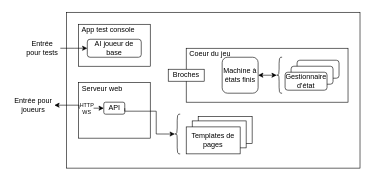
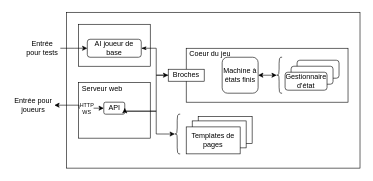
  <mxCell id="0" />
  <mxCell id="1" parent="0" />
  <mxCell id="2" value="" style="rounded=0;whiteSpace=wrap;html=1;" parent="1" vertex="1"><mxGeometry x="110" y="20" width="490" height="260" as="geometry" /></mxCell>
  <mxCell id="3" value="" style="rounded=0;whiteSpace=wrap;html=1;" parent="1" vertex="1"><mxGeometry x="310" y="80" width="270" height="90" as="geometry" /></mxCell>
  <mxCell id="4" value="Coeur du jeu" style="text;html=1;align=center;verticalAlign=middle;whiteSpace=wrap;rounded=0;" parent="1" vertex="1"><mxGeometry x="310" y="80" width="80" height="20" as="geometry" /></mxCell>
  <mxCell id="5" value="Broches" style="rounded=0;whiteSpace=wrap;html=1;" parent="1" vertex="1"><mxGeometry x="280" y="115" width="60" height="20" as="geometry" /></mxCell>
  <mxCell id="6" value="Machine à états finis" style="rounded=1;whiteSpace=wrap;html=1;" parent="1" vertex="1"><mxGeometry x="370" y="95" width="60" height="60" as="geometry" /></mxCell>
  <mxCell id="7" value="" style="rounded=1;whiteSpace=wrap;html=1;" parent="1" vertex="1"><mxGeometry x="495" y="100" width="70" height="30" as="geometry" /></mxCell>
  <mxCell id="8" value="" style="rounded=1;whiteSpace=wrap;html=1;" parent="1" vertex="1"><mxGeometry x="485" y="110" width="70" height="30" as="geometry" /></mxCell>
  <mxCell id="9" value="Gestionnaire&lt;div&gt;d'état&lt;/div&gt;" style="rounded=1;whiteSpace=wrap;html=1;" parent="1" vertex="1"><mxGeometry x="475" y="120" width="70" height="30" as="geometry" /></mxCell>
  <mxCell id="10" value="" style="shape=curlyBracket;whiteSpace=wrap;html=1;rounded=1;labelPosition=left;verticalLabelPosition=middle;align=right;verticalAlign=middle;" parent="1" vertex="1"><mxGeometry x="460" y="95" width="10" height="60" as="geometry" /></mxCell>
  <mxCell id="11" style="edgeStyle=orthogonalEdgeStyle;rounded=0;orthogonalLoop=1;jettySize=auto;html=1;exitX=1;exitY=0.5;exitDx=0;exitDy=0;entryX=0.1;entryY=0.5;entryDx=0;entryDy=0;entryPerimeter=0;startArrow=classic;startFill=1;" parent="1" source="6" target="10" edge="1"><mxGeometry relative="1" as="geometry" /></mxCell>
  <mxCell id="12" value="" style="rounded=0;whiteSpace=wrap;html=1;" parent="1" vertex="1"><mxGeometry x="130" y="40" width="120" height="70" as="geometry" /></mxCell>
- <mxCell id="13" value="App test console" style="text;html=1;align=center;verticalAlign=middle;whiteSpace=wrap;rounded=0;" parent="1" vertex="1"><mxGeometry x="130" y="40" width="100" height="20" as="geometry" /></mxCell>
+ <mxCell id="14" style="edgeStyle=orthogonalEdgeStyle;rounded=0;orthogonalLoop=1;jettySize=auto;html=1;exitX=1;exitY=0.5;exitDx=0;exitDy=0;entryX=0;entryY=0.5;entryDx=0;entryDy=0;startArrow=classicThin;startFill=1;" parent="1" source="16" target="5" edge="1"><mxGeometry relative="1" as="geometry"><Array as="points"><mxPoint x="260" y="80" /><mxPoint x="260" y="125" /></Array></mxGeometry></mxCell>
  <mxCell id="15" style="edgeStyle=orthogonalEdgeStyle;rounded=0;orthogonalLoop=1;jettySize=auto;html=1;exitX=0;exitY=0.5;exitDx=0;exitDy=0;startArrow=classic;startFill=1;endArrow=none;" parent="1" source="16" edge="1"><mxGeometry relative="1" as="geometry"><mxPoint x="100" y="80" as="targetPoint" /></mxGeometry></mxCell>
  <mxCell id="16" value="AI joueur de base" style="rounded=1;whiteSpace=wrap;html=1;" parent="1" vertex="1"><mxGeometry x="145" y="65" width="90" height="30" as="geometry" /></mxCell>
  <mxCell id="17" value="Entrée pour tests" style="text;html=1;align=center;verticalAlign=middle;whiteSpace=wrap;rounded=0;" parent="1" vertex="1"><mxGeometry x="40" y="65" width="60" height="30" as="geometry" /></mxCell>
  <mxCell id="18" value="" style="rounded=0;whiteSpace=wrap;html=1;" parent="1" vertex="1"><mxGeometry x="130" y="137" width="120" height="93" as="geometry" /></mxCell>
  <mxCell id="19" value="Serveur web" style="text;html=1;align=center;verticalAlign=middle;whiteSpace=wrap;rounded=0;" parent="1" vertex="1"><mxGeometry x="130" y="137" width="80" height="20" as="geometry" /></mxCell>
  <mxCell id="20" value="" style="rounded=0;whiteSpace=wrap;html=1;" parent="1" vertex="1"><mxGeometry x="330" y="193.75" width="90" height="45" as="geometry" /></mxCell>
  <mxCell id="21" value="" style="rounded=0;whiteSpace=wrap;html=1;" parent="1" vertex="1"><mxGeometry x="320" y="201.25" width="90" height="45" as="geometry" /></mxCell>
  <mxCell id="22" value="Templates de pages" style="rounded=0;whiteSpace=wrap;html=1;" parent="1" vertex="1"><mxGeometry x="310" y="211.25" width="90" height="45" as="geometry" /></mxCell>
  <mxCell id="23" value="API" style="rounded=1;whiteSpace=wrap;html=1;" parent="1" vertex="1"><mxGeometry x="172.5" y="170" width="35" height="20" as="geometry" /></mxCell>
+ <mxCell id="24" style="edgeStyle=orthogonalEdgeStyle;rounded=0;orthogonalLoop=1;jettySize=auto;html=1;exitX=0;exitY=0.5;exitDx=0;exitDy=0;entryX=1;entryY=0.5;entryDx=0;entryDy=0;" parent="1" source="5" target="23" edge="1"><mxGeometry relative="1" as="geometry"><Array as="points"><mxPoint x="260" y="125" /><mxPoint x="260" y="185" /></Array></mxGeometry></mxCell>
  <mxCell id="25" value="" style="shape=curlyBracket;whiteSpace=wrap;html=1;rounded=1;labelPosition=left;verticalLabelPosition=middle;align=right;verticalAlign=middle;" parent="1" vertex="1"><mxGeometry x="290" y="190" width="10" height="66.25" as="geometry" /></mxCell>
  <mxCell id="26" style="edgeStyle=orthogonalEdgeStyle;rounded=0;orthogonalLoop=1;jettySize=auto;html=1;exitX=1;exitY=0.5;exitDx=0;exitDy=0;entryX=0.1;entryY=0.5;entryDx=0;entryDy=0;entryPerimeter=0;" parent="1" source="23" target="25" edge="1"><mxGeometry relative="1" as="geometry"><Array as="points"><mxPoint x="260" y="185" /><mxPoint x="260" y="223" /></Array></mxGeometry></mxCell>
  <mxCell id="27" style="edgeStyle=orthogonalEdgeStyle;rounded=0;orthogonalLoop=1;jettySize=auto;html=1;entryX=0;entryY=0.5;entryDx=0;entryDy=0;startArrow=classic;startFill=1;" parent="1" source="29" target="23" edge="1"><mxGeometry relative="1" as="geometry" /></mxCell>
  <mxCell id="28" value="HTTP&lt;div&gt;WS&lt;/div&gt;" style="edgeLabel;html=1;align=center;verticalAlign=middle;resizable=0;points=[];fontSize=9;" parent="27" vertex="1" connectable="0"><mxGeometry x="0.324" relative="1" as="geometry"><mxPoint as="offset" /></mxGeometry></mxCell>
  <mxCell id="29" value="Entrée pour joueurs" style="text;html=1;align=center;verticalAlign=middle;whiteSpace=wrap;rounded=0;" parent="1" vertex="1"><mxGeometry x="20" y="160" width="70" height="30" as="geometry" /></mxCell>
